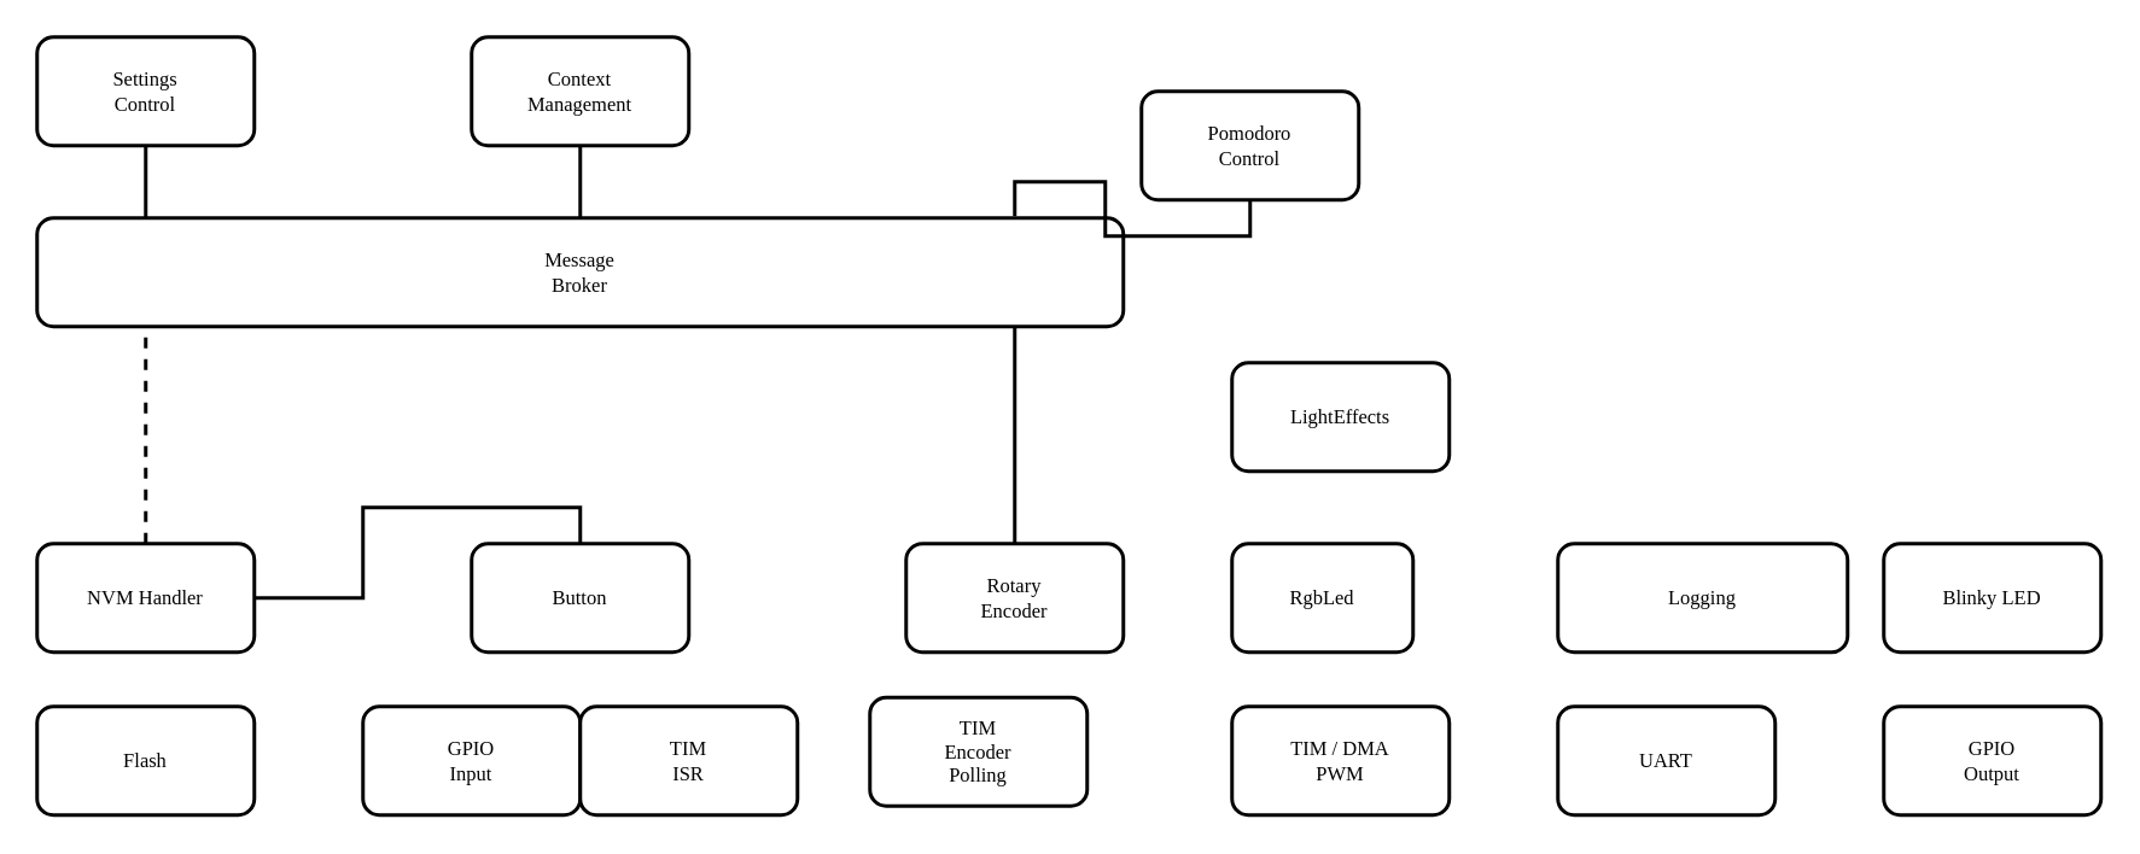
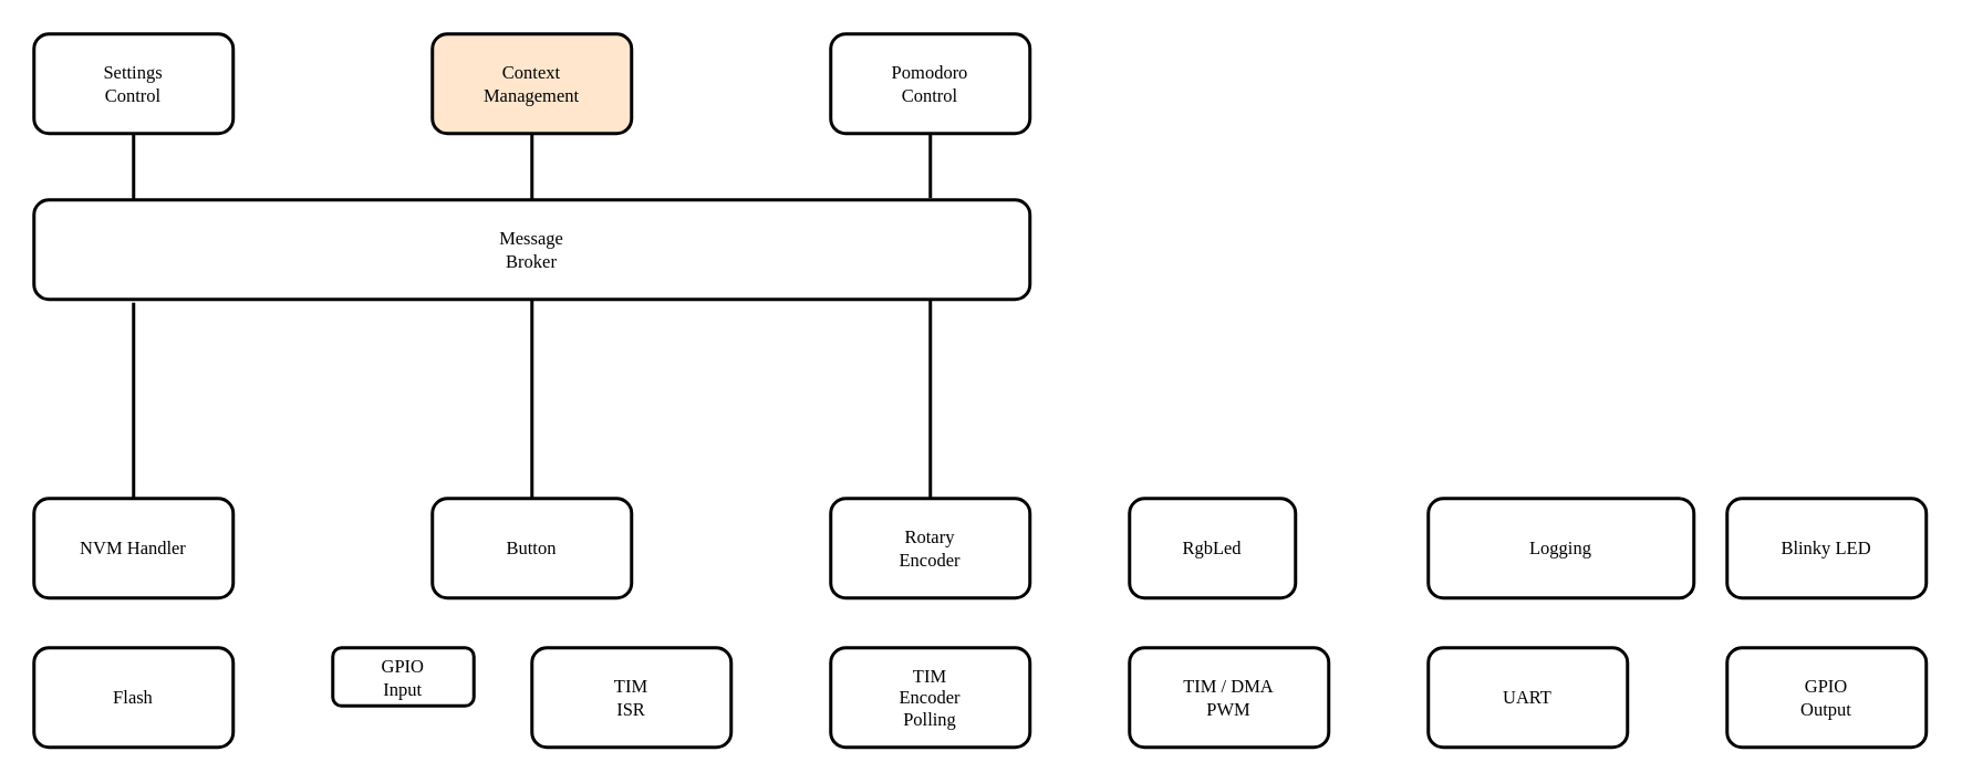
  <mxCell id="0" />
  <mxCell id="1" parent="0" />
  <mxCell id="2" value="Message&lt;br&gt;Broker" style="rounded=1;whiteSpace=wrap;html=1;fontFamily=Roboto Mono;fontSource=https%3A%2F%2Ffonts.googleapis.com%2Fcss%3Ffamily%3DRoboto%2BMono;fontSize=11;fontColor=#000000;strokeWidth=2;" vertex="1" parent="1"><mxGeometry x="20" y="120" width="600" height="60" as="geometry" /></mxCell>
  <mxCell id="3" style="edgeStyle=orthogonalEdgeStyle;rounded=0;orthogonalLoop=1;jettySize=auto;html=1;exitX=0.5;exitY=1;exitDx=0;exitDy=0;entryX=0.9;entryY=-0.017;entryDx=0;entryDy=0;entryPerimeter=0;strokeWidth=2;endArrow=none;endFill=0;" edge="1" parent="1" source="4" target="2"><mxGeometry relative="1" as="geometry" /></mxCell>
- <mxCell id="4" value="Pomodoro &lt;br&gt;Control" style="rounded=1;whiteSpace=wrap;html=1;fontFamily=Roboto Mono;fontSource=https%3A%2F%2Ffonts.googleapis.com%2Fcss%3Ffamily%3DRoboto%2BMono;fontSize=11;fontColor=#000000;strokeWidth=2;" vertex="1" parent="1"><mxGeometry x="630" y="50" width="120" height="60" as="geometry" /></mxCell>
- <mxCell id="5" style="edgeStyle=orthogonalEdgeStyle;rounded=0;orthogonalLoop=1;jettySize=auto;html=1;exitX=0.5;exitY=0;exitDx=0;exitDy=0;strokeWidth=2;endArrow=none;endFill=0;" edge="1" parent="1" source="6" target="20"><mxGeometry relative="1" as="geometry" /></mxCell>
+ <mxCell id="4" value="Pomodoro &lt;br&gt;Control" style="rounded=1;whiteSpace=wrap;html=1;fontFamily=Roboto Mono;fontSource=https%3A%2F%2Ffonts.googleapis.com%2Fcss%3Ffamily%3DRoboto%2BMono;fontSize=11;fontColor=#000000;strokeWidth=2;" vertex="1" parent="1"><mxGeometry x="500" y="20" width="120" height="60" as="geometry" /></mxCell>
+ <mxCell id="5" style="edgeStyle=orthogonalEdgeStyle;rounded=0;orthogonalLoop=1;jettySize=auto;html=1;exitX=0.5;exitY=0;exitDx=0;exitDy=0;entryX=0.5;entryY=1;entryDx=0;entryDy=0;strokeWidth=2;endArrow=none;endFill=0;" edge="1" parent="1" source="6" target="2"><mxGeometry relative="1" as="geometry" /></mxCell>
  <mxCell id="6" value="Button" style="rounded=1;whiteSpace=wrap;html=1;fontFamily=Roboto Mono;fontSource=https%3A%2F%2Ffonts.googleapis.com%2Fcss%3Ffamily%3DRoboto%2BMono;fontSize=11;fontColor=#000000;strokeWidth=2;" vertex="1" parent="1"><mxGeometry x="260" y="300" width="120" height="60" as="geometry" /></mxCell>
- <mxCell id="7" value="LightEffects" style="rounded=1;whiteSpace=wrap;html=1;fontFamily=Roboto Mono;fontSource=https%3A%2F%2Ffonts.googleapis.com%2Fcss%3Ffamily%3DRoboto%2BMono;fontSize=11;fontColor=#000000;strokeWidth=2;" vertex="1" parent="1"><mxGeometry x="680" y="200" width="120" height="60" as="geometry" /></mxCell>
  <mxCell id="8" value="RgbLed" style="rounded=1;whiteSpace=wrap;html=1;fontFamily=Roboto Mono;fontSource=https%3A%2F%2Ffonts.googleapis.com%2Fcss%3Ffamily%3DRoboto%2BMono;fontSize=11;fontColor=#000000;strokeWidth=2;" vertex="1" parent="1"><mxGeometry x="680" y="300" width="100" height="60" as="geometry" /></mxCell>
  <mxCell id="9" value="TIM / DMA&lt;br&gt;PWM" style="rounded=1;whiteSpace=wrap;html=1;fontFamily=Roboto Mono;fontSource=https%3A%2F%2Ffonts.googleapis.com%2Fcss%3Ffamily%3DRoboto%2BMono;fontSize=11;fontColor=#000000;strokeWidth=2;" vertex="1" parent="1"><mxGeometry x="680" y="390" width="120" height="60" as="geometry" /></mxCell>
- <mxCell id="10" value="GPIO&lt;br&gt;Input" style="rounded=1;whiteSpace=wrap;html=1;fontFamily=Roboto Mono;fontSource=https%3A%2F%2Ffonts.googleapis.com%2Fcss%3Ffamily%3DRoboto%2BMono;fontSize=11;fontColor=#000000;strokeWidth=2;" vertex="1" parent="1"><mxGeometry x="200" y="390" width="120" height="60" as="geometry" /></mxCell>
+ <mxCell id="10" value="GPIO&lt;br&gt;Input" style="rounded=1;whiteSpace=wrap;html=1;fontFamily=Roboto Mono;fontSource=https%3A%2F%2Ffonts.googleapis.com%2Fcss%3Ffamily%3DRoboto%2BMono;fontSize=11;fontColor=#000000;strokeWidth=2;" vertex="1" parent="1"><mxGeometry x="200" y="390" width="85" height="35" as="geometry" /></mxCell>
  <mxCell id="11" value="Logging" style="rounded=1;whiteSpace=wrap;html=1;fontFamily=Roboto Mono;fontSource=https%3A%2F%2Ffonts.googleapis.com%2Fcss%3Ffamily%3DRoboto%2BMono;fontSize=11;fontColor=#000000;strokeWidth=2;" vertex="1" parent="1"><mxGeometry x="860" y="300" width="160" height="60" as="geometry" /></mxCell>
  <mxCell id="12" value="UART" style="rounded=1;whiteSpace=wrap;html=1;fontFamily=Roboto Mono;fontSource=https%3A%2F%2Ffonts.googleapis.com%2Fcss%3Ffamily%3DRoboto%2BMono;fontSize=11;fontColor=#000000;strokeWidth=2;" vertex="1" parent="1"><mxGeometry x="860" y="390" width="120" height="60" as="geometry" /></mxCell>
  <mxCell id="13" value="Blinky LED" style="rounded=1;whiteSpace=wrap;html=1;fontFamily=Roboto Mono;fontSource=https%3A%2F%2Ffonts.googleapis.com%2Fcss%3Ffamily%3DRoboto%2BMono;fontSize=11;fontColor=#000000;strokeWidth=2;" vertex="1" parent="1"><mxGeometry x="1040" y="300" width="120" height="60" as="geometry" /></mxCell>
  <mxCell id="14" value="TIM&lt;br&gt;ISR" style="rounded=1;whiteSpace=wrap;html=1;fontFamily=Roboto Mono;fontSource=https%3A%2F%2Ffonts.googleapis.com%2Fcss%3Ffamily%3DRoboto%2BMono;fontSize=11;fontColor=#000000;strokeWidth=2;" vertex="1" parent="1"><mxGeometry x="320" y="390" width="120" height="60" as="geometry" /></mxCell>
  <mxCell id="15" value="GPIO&lt;br&gt;Output" style="rounded=1;whiteSpace=wrap;html=1;fontFamily=Roboto Mono;fontSource=https%3A%2F%2Ffonts.googleapis.com%2Fcss%3Ffamily%3DRoboto%2BMono;fontSize=11;fontColor=#000000;strokeWidth=2;" vertex="1" parent="1"><mxGeometry x="1040" y="390" width="120" height="60" as="geometry" /></mxCell>
  <mxCell id="16" style="edgeStyle=orthogonalEdgeStyle;rounded=0;orthogonalLoop=1;jettySize=auto;html=1;exitX=0.5;exitY=1;exitDx=0;exitDy=0;entryX=0.1;entryY=0;entryDx=0;entryDy=0;entryPerimeter=0;strokeWidth=2;endArrow=none;endFill=0;" edge="1" parent="1" source="17" target="2"><mxGeometry relative="1" as="geometry" /></mxCell>
  <mxCell id="17" value="Settings&lt;br&gt;Control" style="rounded=1;whiteSpace=wrap;html=1;fontFamily=Roboto Mono;fontSource=https%3A%2F%2Ffonts.googleapis.com%2Fcss%3Ffamily%3DRoboto%2BMono;fontSize=11;fontColor=#000000;strokeWidth=2;" vertex="1" parent="1"><mxGeometry x="20" y="20" width="120" height="60" as="geometry" /></mxCell>
  <mxCell id="18" value="Flash" style="rounded=1;whiteSpace=wrap;html=1;fontFamily=Roboto Mono;fontSource=https%3A%2F%2Ffonts.googleapis.com%2Fcss%3Ffamily%3DRoboto%2BMono;fontSize=11;fontColor=#000000;strokeWidth=2;" vertex="1" parent="1"><mxGeometry x="20" y="390" width="120" height="60" as="geometry" /></mxCell>
- <mxCell id="19" style="edgeStyle=orthogonalEdgeStyle;rounded=0;orthogonalLoop=1;jettySize=auto;html=1;exitX=0.5;exitY=0;exitDx=0;exitDy=0;entryX=0.1;entryY=1.033;entryDx=0;entryDy=0;entryPerimeter=0;strokeWidth=2;endArrow=none;endFill=0;dashed=1;" edge="1" parent="1" source="20" target="2"><mxGeometry relative="1" as="geometry" /></mxCell>
+ <mxCell id="19" style="edgeStyle=orthogonalEdgeStyle;rounded=0;orthogonalLoop=1;jettySize=auto;html=1;exitX=0.5;exitY=0;exitDx=0;exitDy=0;entryX=0.1;entryY=1.033;entryDx=0;entryDy=0;entryPerimeter=0;strokeWidth=2;endArrow=none;endFill=0;" edge="1" parent="1" source="20" target="2"><mxGeometry relative="1" as="geometry" /></mxCell>
  <mxCell id="20" value="NVM Handler" style="rounded=1;whiteSpace=wrap;html=1;fontFamily=Roboto Mono;fontSource=https%3A%2F%2Ffonts.googleapis.com%2Fcss%3Ffamily%3DRoboto%2BMono;fontSize=11;fontColor=#000000;strokeWidth=2;" vertex="1" parent="1"><mxGeometry x="20" y="300" width="120" height="60" as="geometry" /></mxCell>
  <mxCell id="21" style="edgeStyle=orthogonalEdgeStyle;rounded=0;orthogonalLoop=1;jettySize=auto;html=1;exitX=0.5;exitY=0;exitDx=0;exitDy=0;entryX=0.9;entryY=1;entryDx=0;entryDy=0;entryPerimeter=0;strokeWidth=2;endArrow=none;endFill=0;" edge="1" parent="1" source="22" target="2"><mxGeometry relative="1" as="geometry" /></mxCell>
  <mxCell id="22" value="Rotary&lt;br&gt;Encoder" style="rounded=1;whiteSpace=wrap;html=1;fontFamily=Roboto Mono;fontSource=https%3A%2F%2Ffonts.googleapis.com%2Fcss%3Ffamily%3DRoboto%2BMono;fontSize=11;fontColor=#000000;strokeWidth=2;" vertex="1" parent="1"><mxGeometry x="500" y="300" width="120" height="60" as="geometry" /></mxCell>
- <mxCell id="23" value="TIM&lt;br&gt;Encoder&lt;br&gt;Polling" style="rounded=1;whiteSpace=wrap;html=1;fontFamily=Roboto Mono;fontSource=https%3A%2F%2Ffonts.googleapis.com%2Fcss%3Ffamily%3DRoboto%2BMono;fontSize=11;fontColor=#000000;strokeWidth=2;" vertex="1" parent="1"><mxGeometry x="480" y="385" width="120" height="60" as="geometry" /></mxCell>
+ <mxCell id="23" value="TIM&lt;br&gt;Encoder&lt;br&gt;Polling" style="rounded=1;whiteSpace=wrap;html=1;fontFamily=Roboto Mono;fontSource=https%3A%2F%2Ffonts.googleapis.com%2Fcss%3Ffamily%3DRoboto%2BMono;fontSize=11;fontColor=#000000;strokeWidth=2;" vertex="1" parent="1"><mxGeometry x="500" y="390" width="120" height="60" as="geometry" /></mxCell>
  <mxCell id="24" style="edgeStyle=orthogonalEdgeStyle;rounded=0;orthogonalLoop=1;jettySize=auto;html=1;exitX=0.5;exitY=1;exitDx=0;exitDy=0;entryX=0.5;entryY=0;entryDx=0;entryDy=0;strokeWidth=2;endArrow=none;endFill=0;" edge="1" parent="1" source="25" target="2"><mxGeometry relative="1" as="geometry" /></mxCell>
- <mxCell id="25" value="Context&lt;br&gt;Management" style="rounded=1;whiteSpace=wrap;html=1;fontFamily=Roboto Mono;fontSource=https%3A%2F%2Ffonts.googleapis.com%2Fcss%3Ffamily%3DRoboto%2BMono;fontSize=11;fontColor=#000000;strokeWidth=2;" vertex="1" parent="1"><mxGeometry x="260" y="20" width="120" height="60" as="geometry" /></mxCell>
+ <mxCell id="25" value="Context&lt;br&gt;Management" style="rounded=1;whiteSpace=wrap;html=1;fontFamily=Roboto Mono;fontSource=https%3A%2F%2Ffonts.googleapis.com%2Fcss%3Ffamily%3DRoboto%2BMono;fontSize=11;fontColor=#000000;strokeWidth=2;fillColor=#ffe6cc;" vertex="1" parent="1"><mxGeometry x="260" y="20" width="120" height="60" as="geometry" /></mxCell>
